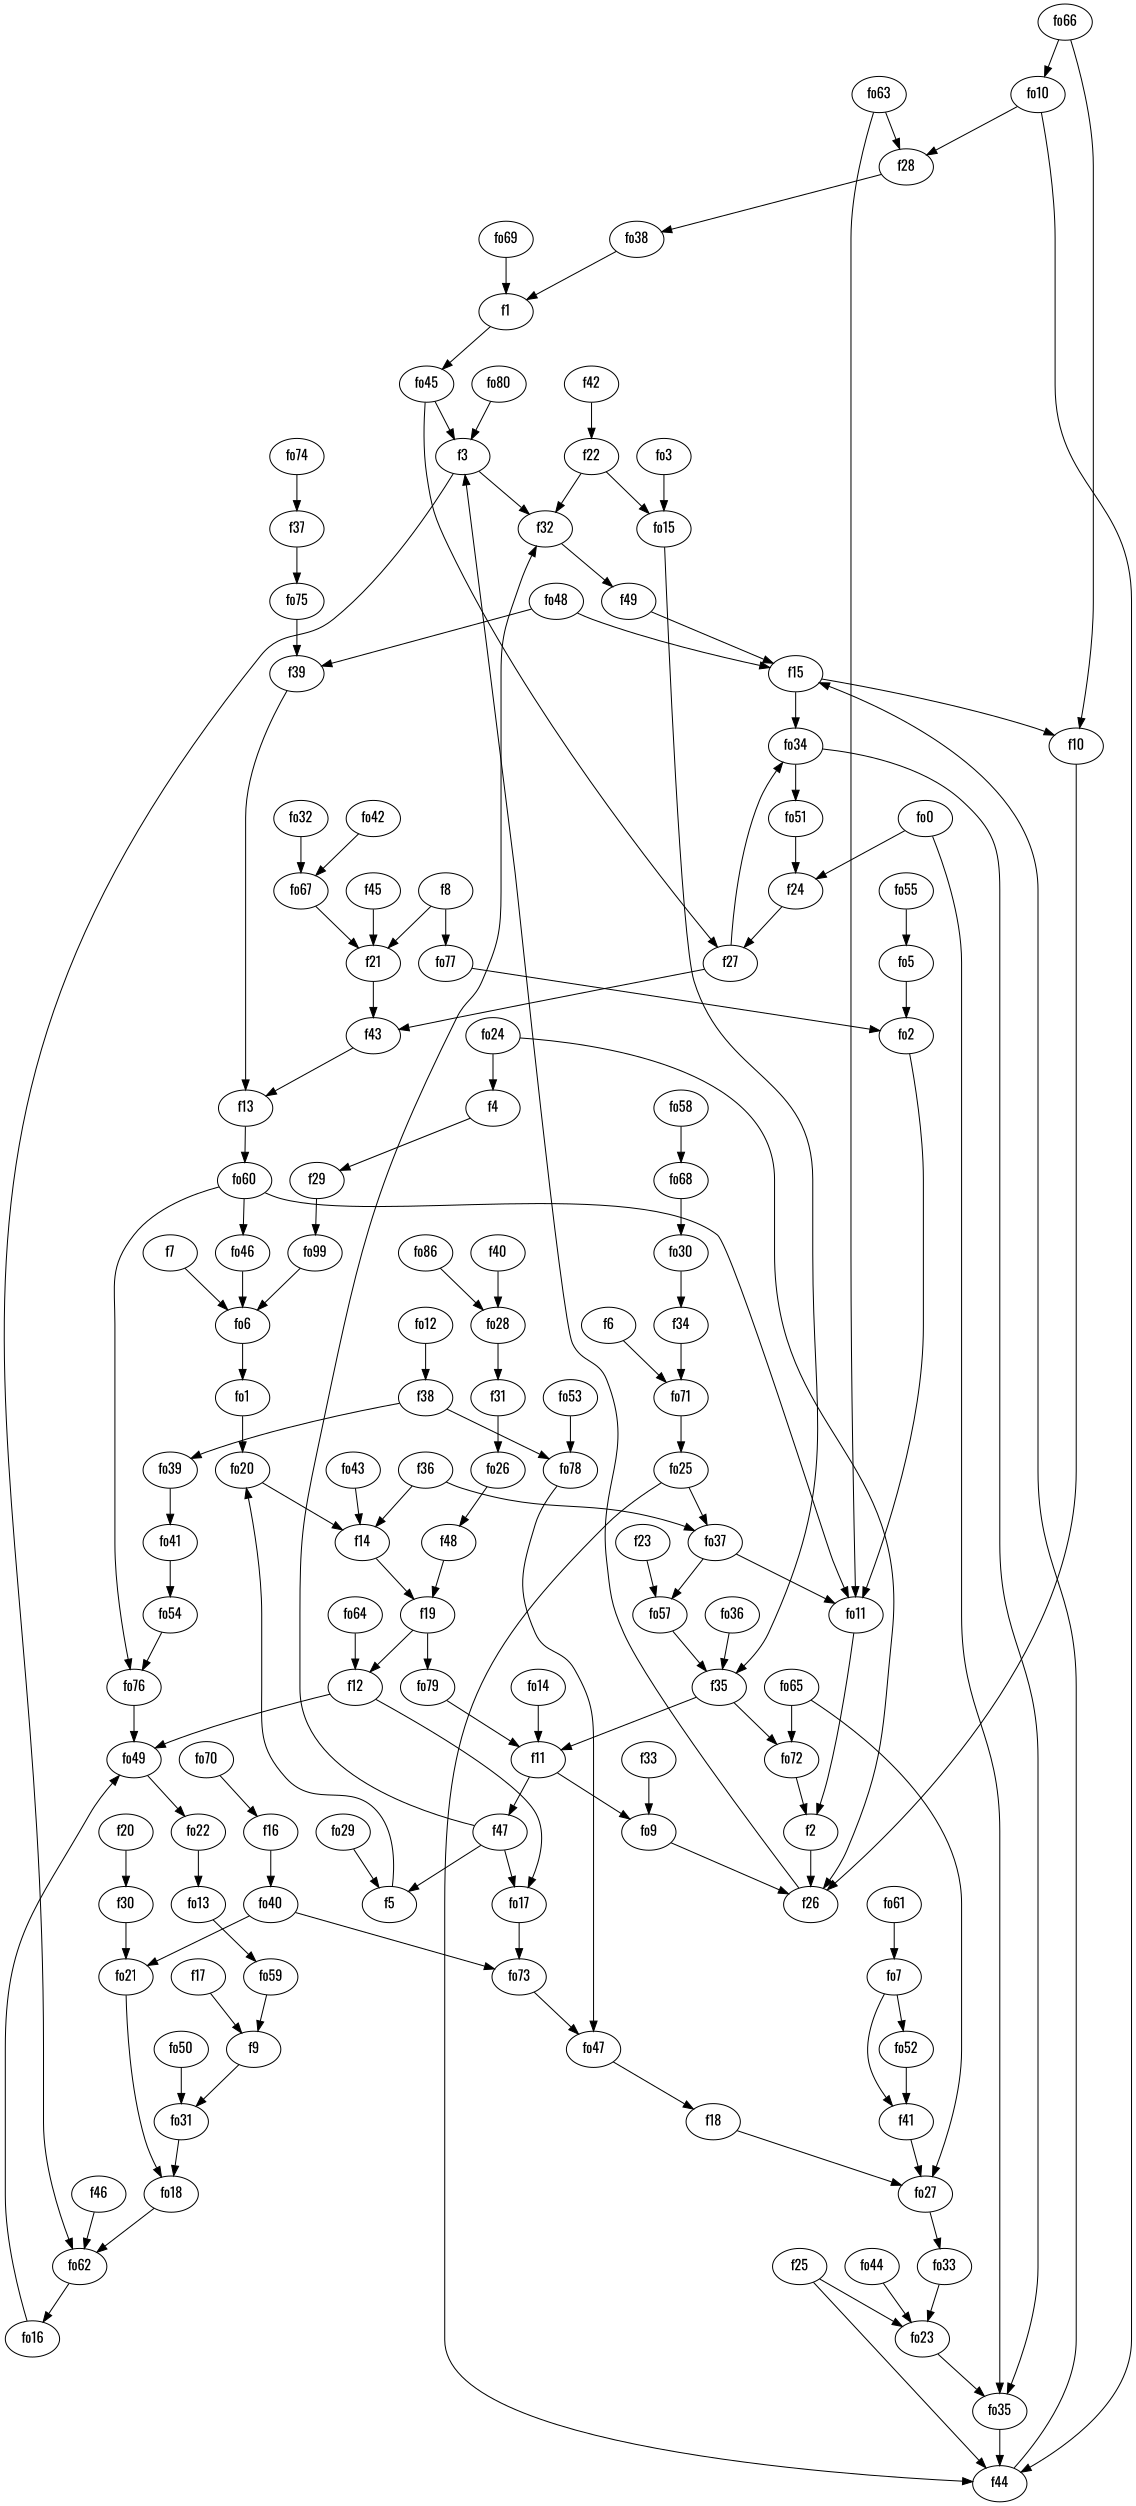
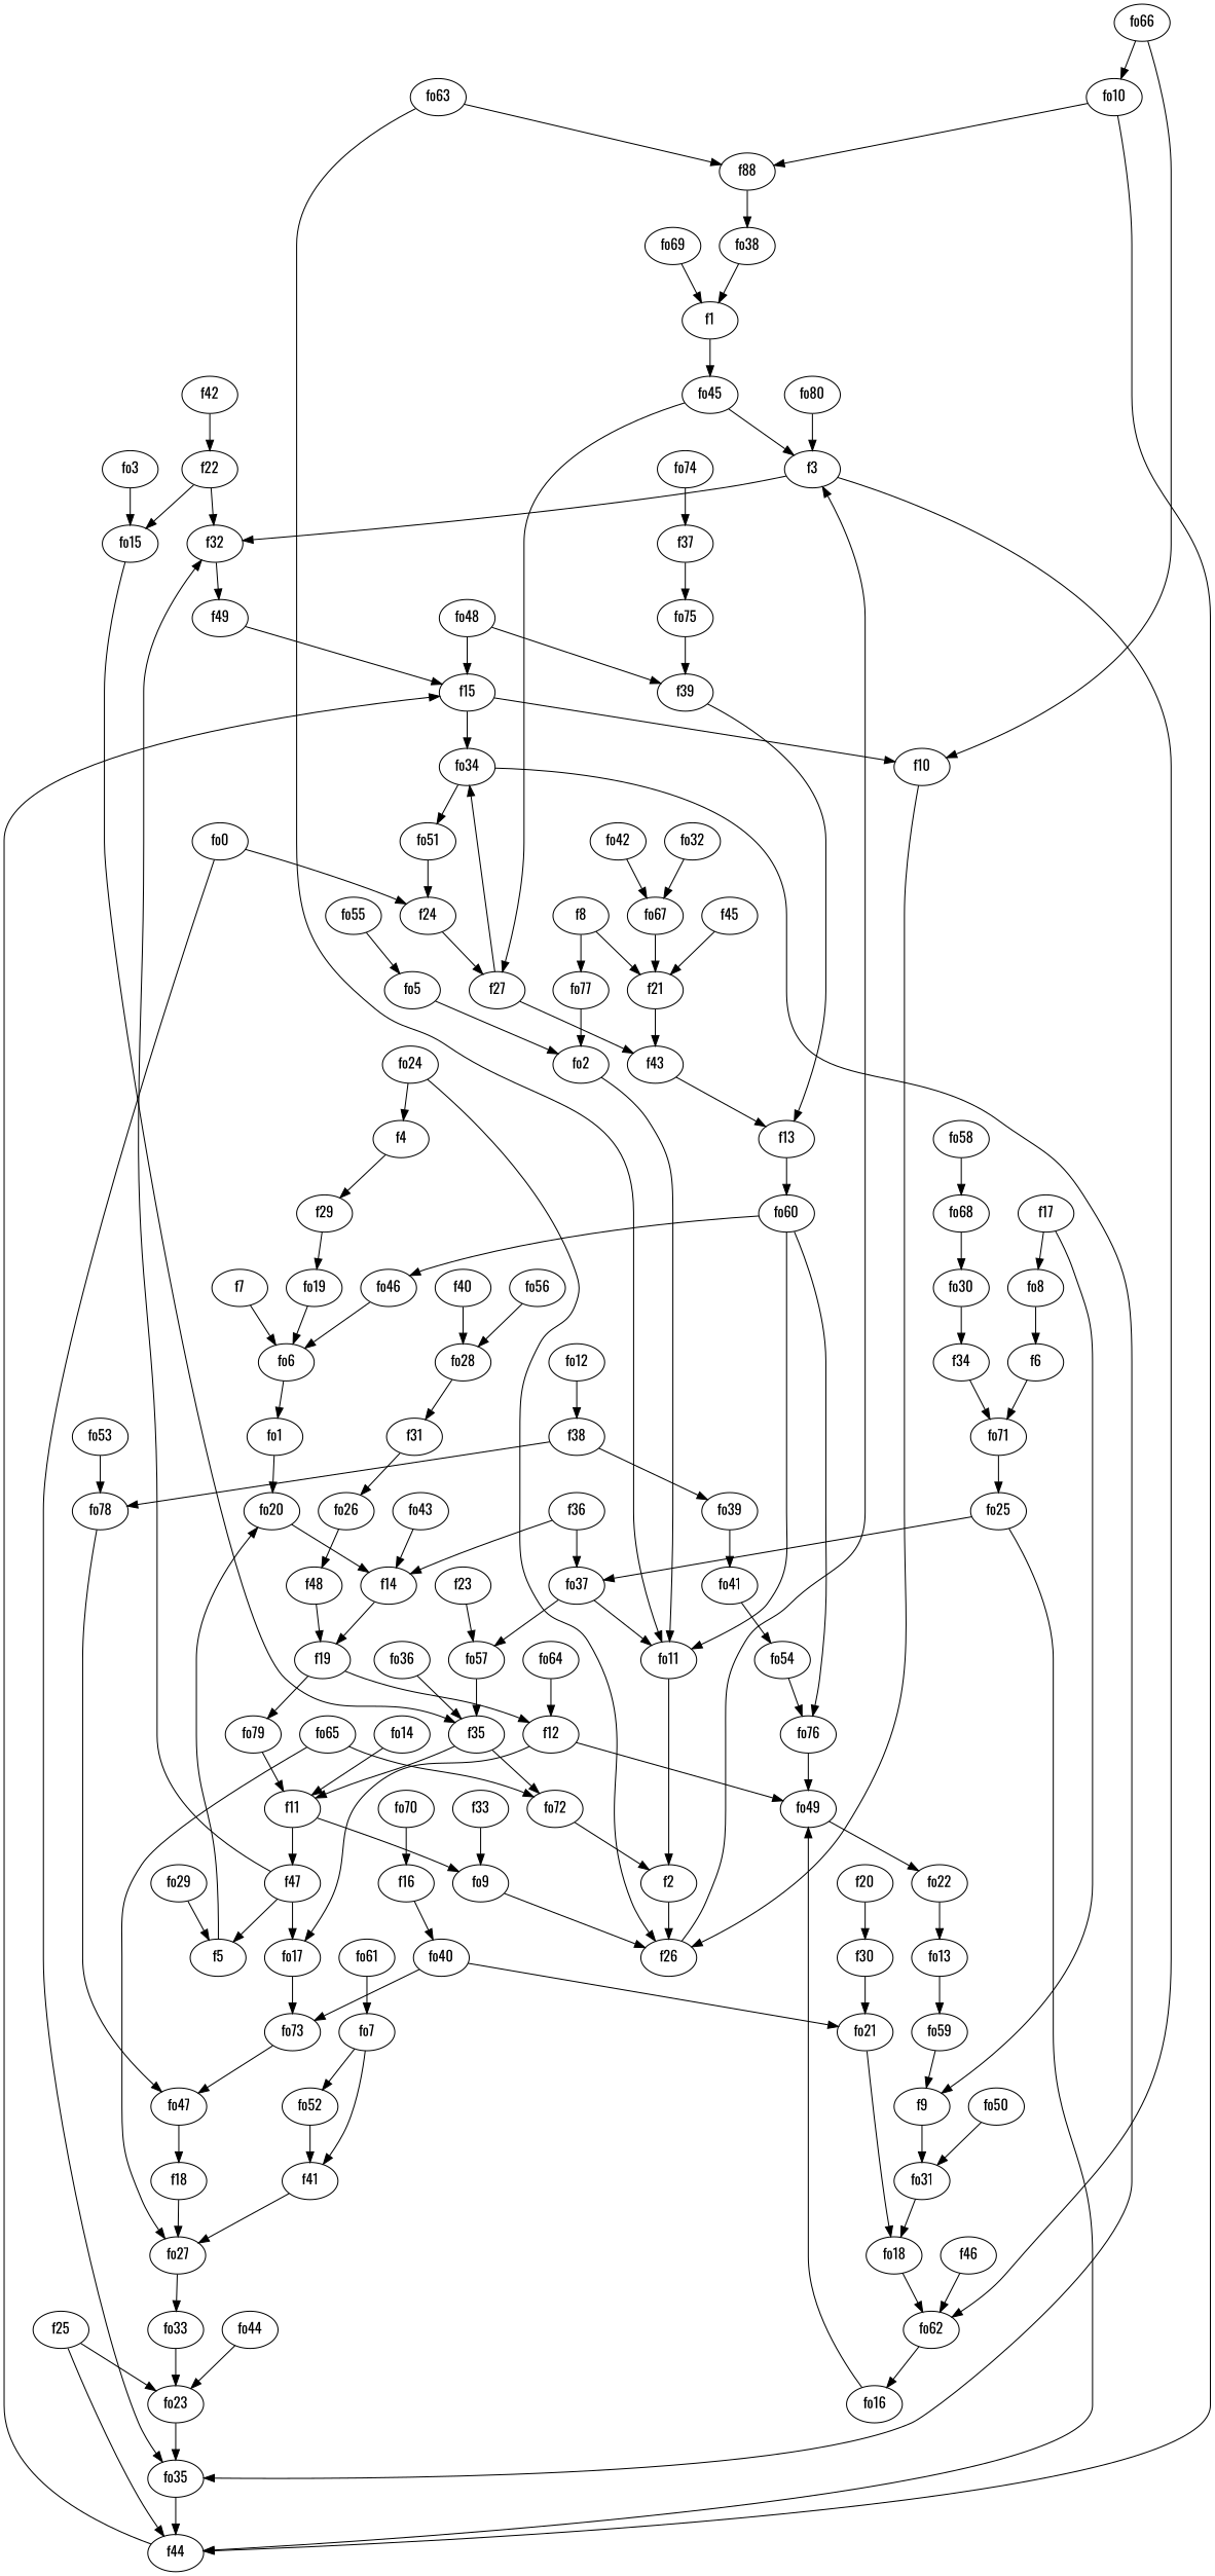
  strict digraph {
    fontname=Oswald
    node [fontname=Oswald]
    edge [fontname=Oswald weight=2]
    f1
    fo45
    f3
    f27
    f2
    f26
    f32
    fo62
    f49
    fo16
    f4
    f29
-   fo19 [label=fo99]
+   fo19
    f5
    fo20
    f14
    f6
    fo71
    fo25
    f7
    fo6
    fo1
    f8
    f21
    fo77
    f43
    fo2
    f9
    fo31
    fo18
    f10
    f11
    f47
    fo9
    fo17
    f12
    fo49
    fo73
    fo22
    f13
    fo60
    fo11
    fo46
    fo76
    f19
    fo79
    f15
    fo34
    fo35
    fo51
    f16
    fo40
    fo21
    f17
+   fo8
    f18
    fo27
    fo33
    f20
    f30
    f22
    fo15
    f35
    f23
    fo57
    f24
    f25
    f44
    fo23
-   f28
+   f28 [label=f88]
    fo38
    f31
    fo26
    f48
    f33
    f34
    fo72
    f36
    fo37
    f37
    fo75
    f39
    f38
    fo39
    fo78
    fo41
    fo47
    f40
    fo28
    f41
    f42
    f45
    f46
    fo3
    n95 [label=fo0]
    fo5
    fo7
    fo52
    fo10
    fo12
    fo13
    fo59
    fo14
    fo24
    fo29
    fo30
    fo32
    fo67
    fo36
    fo54
    fo42
    fo43
    fo44
    fo48
    fo50
    fo53
    fo55
-   fo56 [label=fo86]
+   fo56
    fo58
    fo68
    fo61
    fo63
    fo64
    fo65
    fo66
    fo69
    fo70
    fo74
    fo80
    f1 -> fo45
    fo45 -> f3
    fo45 -> f27
    f3 -> f32
    f3 -> fo62
    f27 -> f43
    f27 -> fo34
    f2 -> f26
    f26 -> f3
    f32 -> f49
    fo62 -> fo16
    f49 -> f15
    fo16 -> fo49
    f4 -> f29
    f29 -> fo19
    fo19 -> fo6
    f5 -> fo20
    fo20 -> f14
    f14 -> f19
    f6 -> fo71
    fo71 -> fo25
    fo25 -> f44
    fo25 -> fo37
    f7 -> fo6
    fo6 -> fo1
    fo1 -> fo20
    f8 -> f21
    f8 -> fo77
    f21 -> f43
    fo77 -> fo2
    f43 -> f13
    fo2 -> fo11
    f9 -> fo31
    fo31 -> fo18
    fo18 -> fo62
    f10 -> f26
    f11 -> f47
    f11 -> fo9
    f47 -> f32
    f47 -> f5
    f47 -> fo17
    fo9 -> f26
    fo17 -> fo73
    f12 -> fo17
    f12 -> fo49
    fo49 -> fo22
    fo73 -> fo47
    fo22 -> fo13
    f13 -> fo60
    fo60 -> fo11
    fo60 -> fo46
    fo60 -> fo76
    fo11 -> f2
    fo46 -> fo6
    fo76 -> fo49
    f19 -> f12
    f19 -> fo79
    fo79 -> f11
    f15 -> f10
    f15 -> fo34
    fo34 -> fo35
    fo34 -> fo51
    fo35 -> f44
    fo51 -> f24
    f16 -> fo40
    fo40 -> fo73
    fo40 -> fo21
    fo21 -> fo18
    f17 -> f9
+   f17 -> fo8
+   fo8 -> f6
    f18 -> fo27
    fo27 -> fo33
    fo33 -> fo23
    f20 -> f30
    f30 -> fo21
    f22 -> f32
    f22 -> fo15
    fo15 -> f35
    f35 -> f11
    f35 -> fo72
    f23 -> fo57
    fo57 -> f35
    f24 -> f27
    f25 -> f44
    f25 -> fo23
    f44 -> f15
    fo23 -> fo35
    f28 -> fo38
    fo38 -> f1
    f31 -> fo26
    fo26 -> f48
    f48 -> f19
    f33 -> fo9
    f34 -> fo71
    fo72 -> f2
    f36 -> f14
    f36 -> fo37
    fo37 -> fo11
    fo37 -> fo57
    f37 -> fo75
    fo75 -> f39
    f39 -> f13
    f38 -> fo39
    f38 -> fo78
    fo39 -> fo41
    fo78 -> fo47
    fo41 -> fo54
    fo47 -> f18
    f40 -> fo28
    fo28 -> f31
    f41 -> fo27
    f42 -> f22
    f45 -> f21
    f46 -> fo62
    fo3 -> fo15
    n95 -> fo35
    n95 -> f24
    fo5 -> fo2
    fo7 -> f41
    fo7 -> fo52
    fo52 -> f41
    fo10 -> f44
    fo10 -> f28
    fo12 -> f38
    fo13 -> fo59
    fo59 -> f9
    fo14 -> f11
    fo24 -> f26
    fo24 -> f4
    fo29 -> f5
    fo30 -> f34
    fo32 -> fo67
    fo67 -> f21
    fo36 -> f35
    fo54 -> fo76
    fo42 -> fo67
    fo43 -> f14
    fo44 -> fo23
    fo48 -> f15
    fo48 -> f39
    fo50 -> fo31
    fo53 -> fo78
    fo55 -> fo5
    fo56 -> fo28
    fo58 -> fo68
    fo68 -> fo30
    fo61 -> fo7
    fo63 -> fo11
    fo63 -> f28
    fo64 -> f12
    fo65 -> fo27
    fo65 -> fo72
    fo66 -> f10
    fo66 -> fo10
    fo69 -> f1
    fo70 -> f16
    fo74 -> f37
    fo80 -> f3
  }
